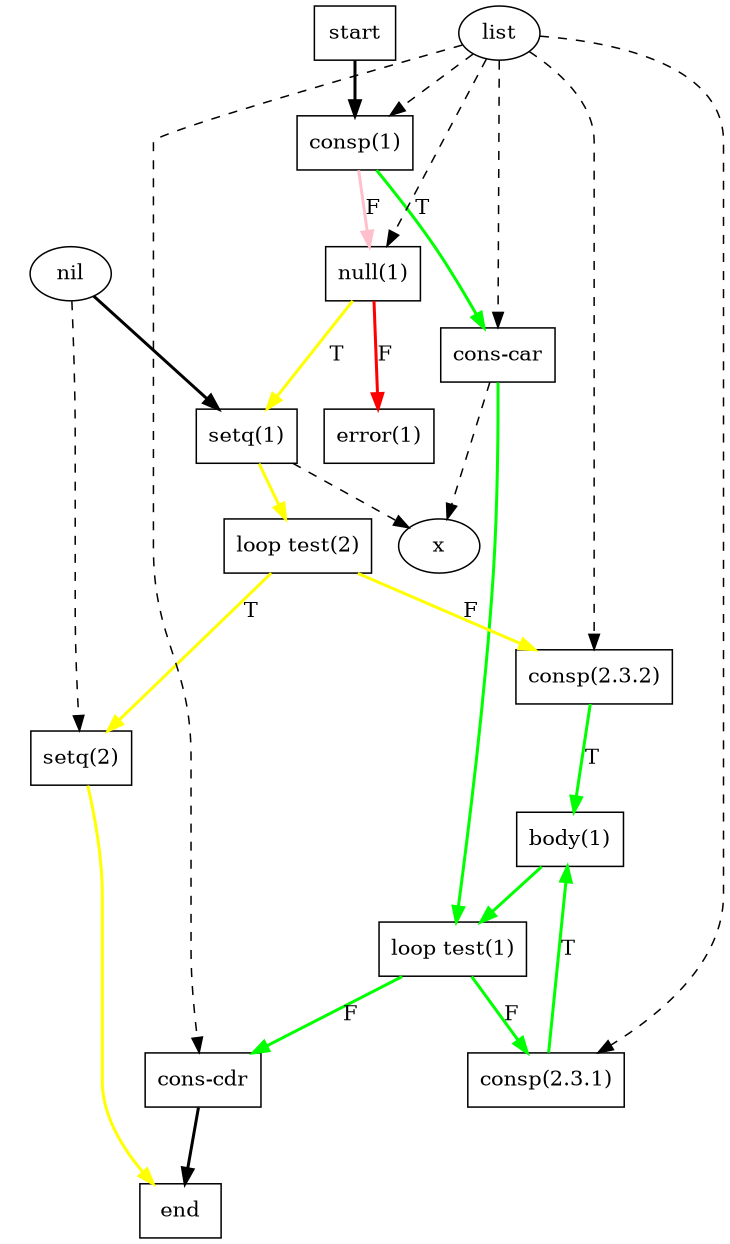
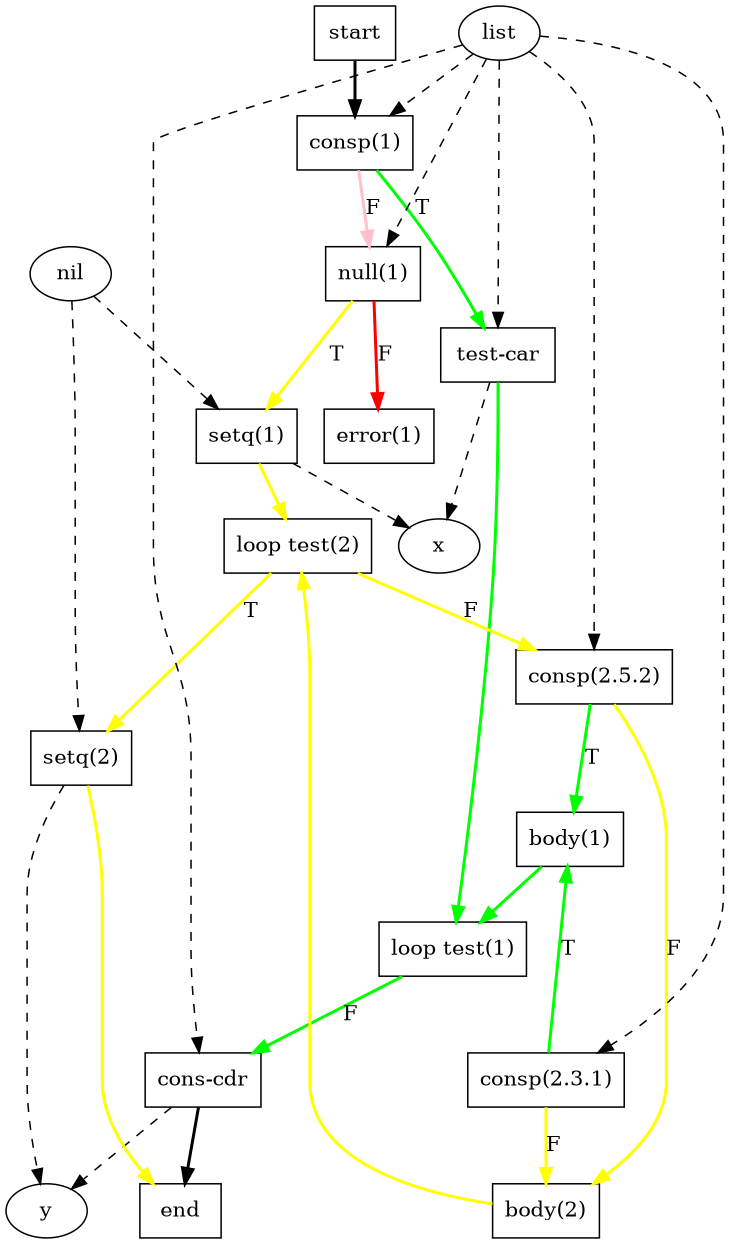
  digraph {
    node [shape=box]
    edge [style=bold]
    n1 [label=start]
    n2 [label="consp(1)"]
    n3 [label="null(1)"]
-   n4 [label="cons-car"]
+   n4 [label="test-car"]
    n5 [label=end]
    n6 [label="setq(1)"]
    n7 [label="error(1)"]
    n8 [label="loop test(1)"]
    n9 [label=x shape=ellipse]
    n10 [label="consp(2.3.1)"]
    n11 [label="body(1)"]
+   n12 [label="body(2)"]
    n13 [label="loop test(2)"]
-   n14 [label="consp(2.3.2)"]
+   n14 [label="consp(2.5.2)"]
    n15 [label="cons-cdr"]
+   n16 [label=y shape=ellipse]
    n17 [label="setq(2)"]
    n18 [label=list shape=ellipse]
    n19 [label=nil shape=ellipse]
    n1 -> n2
    n2 -> n3 [color=pink label=F]
    n2 -> n4 [color=green label=T]
    n3 -> n6 [color=yellow label=T]
    n3 -> n7 [color=red label=F]
    n4 -> n8 [color=green]
    n4 -> n9 [style=dashed]
    n6 -> n9 [style=dashed]
    n6 -> n13 [color=yellow]
-   n8 -> n10 [color=green label=F]
    n8 -> n15 [color=green label=F]
    n10 -> n11 [color=green label=T]
+   n10 -> n12 [color=yellow label=F]
    n11 -> n8 [color=green]
+   n12 -> n13 [color=yellow]
    n13 -> n14 [color=yellow label=F]
    n13 -> n17 [color=yellow label=T]
    n14 -> n11 [color=green label=T]
+   n14 -> n12 [color=yellow label=F]
    n15 -> n5 [color=black]
+   n15 -> n16 [style=dashed]
    n17 -> n5 [color=yellow]
+   n17 -> n16 [style=dashed]
    n18 -> n2 [style=dashed]
    n18 -> n3 [style=dashed]
    n18 -> n4 [style=dashed]
    n18 -> n10 [style=dashed]
    n18 -> n14 [style=dashed]
    n18 -> n15 [style=dashed]
-   n19 -> n6
+   n19 -> n6 [style=dashed]
    n19 -> n17 [style=dashed]
  }
